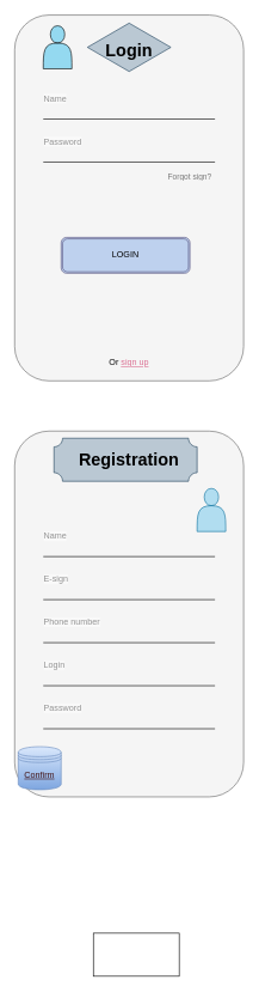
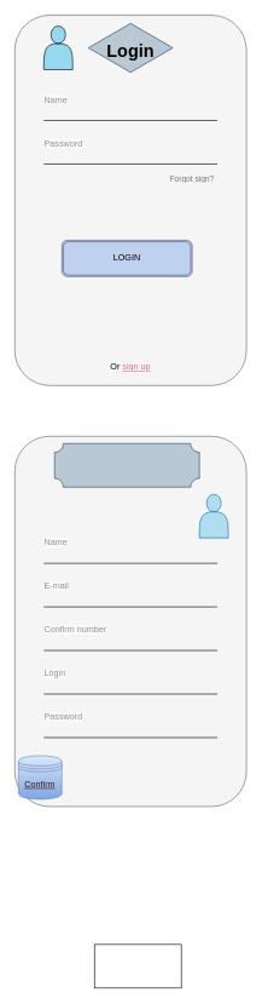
  <mxCell id="0" />
  <mxCell id="1" parent="0" />
  <mxCell id="2" value="" style="rounded=1;whiteSpace=wrap;html=1;direction=south;glass=0;fillColor=#f5f5f5;fontColor=#333333;strokeColor=#666666;shadow=0;" vertex="1" parent="1"><mxGeometry x="20" y="20" width="320" height="510" as="geometry" /></mxCell>
  <mxCell id="3" value="" style="html=1;whiteSpace=wrap;aspect=fixed;shape=isoRectangle;fillStyle=solid;fillColor=#bac8d3;strokeColor=#23445d;" vertex="1" parent="1"><mxGeometry x="121.67" y="30" width="116.66" height="70" as="geometry" /></mxCell>
  <mxCell id="4" value="Name" style="line;strokeWidth=1;html=1;perimeter=backbonePerimeter;points=[];outlineConnect=0;align=left;verticalAlign=bottom;horizontal=1;spacingTop=8;spacing=26;spacingLeft=-25;textOpacity=40;" vertex="1" parent="1"><mxGeometry x="60" y="160" width="240" height="10" as="geometry" /></mxCell>
  <mxCell id="5" value="Password" style="line;strokeWidth=1;html=1;perimeter=backbonePerimeter;points=[];outlineConnect=0;align=left;spacing=26;verticalAlign=bottom;spacingLeft=-25;spacingRight=0;textOpacity=40;" vertex="1" parent="1"><mxGeometry x="60" y="220" width="240" height="10" as="geometry" /></mxCell>
  <mxCell id="6" value="&lt;h1&gt;Login&lt;/h1&gt;" style="text;html=1;strokeColor=none;fillColor=none;spacing=5;spacingTop=-20;whiteSpace=wrap;overflow=hidden;rounded=0;align=center;" vertex="1" parent="1"><mxGeometry x="85" y="50" width="190" height="40" as="geometry" /></mxCell>
  <mxCell id="7" value="" style="shape=actor;whiteSpace=wrap;html=1;fillColor=#94d9f0;" vertex="1" parent="1"><mxGeometry x="60" y="35" width="40" height="60" as="geometry" /></mxCell>
  <mxCell id="8" value="LOGIN" style="shape=ext;double=1;rounded=1;whiteSpace=wrap;html=1;fillColor=#bed1ee;strokeColor=#56517e;" vertex="1" parent="1"><mxGeometry x="85" y="330" width="180" height="50" as="geometry" /></mxCell>
  <mxCell id="9" value="Forgot sign?" style="text;html=1;strokeColor=none;fillColor=none;align=center;verticalAlign=middle;whiteSpace=wrap;rounded=0;opacity=30;textOpacity=50;fontSize=11;" vertex="1" parent="1"><mxGeometry x="210" y="230" width="110" height="30" as="geometry" /></mxCell>
  <mxCell id="10" value="&lt;font color=&quot;#080808&quot;&gt;Or &lt;/font&gt;&lt;u&gt;sign up&lt;/u&gt;" style="text;html=1;align=center;verticalAlign=middle;whiteSpace=wrap;rounded=0;fontColor=#db7093;" vertex="1" parent="1"><mxGeometry x="115" y="490" width="130" height="30" as="geometry" /></mxCell>
  <mxCell id="11" value="" style="rounded=1;whiteSpace=wrap;html=1;direction=south;glass=0;fillColor=#f5f5f5;fontColor=#333333;strokeColor=#666666;" vertex="1" parent="1"><mxGeometry x="20" y="600" width="320" height="510" as="geometry" /></mxCell>
  <mxCell id="12" value="" style="verticalLabelPosition=bottom;verticalAlign=top;html=1;shape=mxgraph.basic.plaque;dx=6;whiteSpace=wrap;fillColor=#bac8d3;strokeColor=#23445d;" vertex="1" parent="1"><mxGeometry x="75" y="610" width="200" height="60" as="geometry" /></mxCell>
- <mxCell id="13" value="&lt;h1&gt;Registration&lt;/h1&gt;" style="text;html=1;strokeColor=none;fillColor=none;spacing=5;spacingTop=-20;whiteSpace=wrap;overflow=hidden;rounded=0;align=center;" vertex="1" parent="1"><mxGeometry x="85" y="620" width="190" height="40" as="geometry" /></mxCell>
  <mxCell id="14" value="Name" style="line;strokeWidth=1;html=1;perimeter=backbonePerimeter;points=[];outlineConnect=0;align=left;verticalAlign=bottom;horizontal=1;spacingTop=8;spacing=26;spacingLeft=-25;textOpacity=40;" vertex="1" parent="1"><mxGeometry x="60" y="770" width="240" height="10" as="geometry" /></mxCell>
- <mxCell id="15" value="Phone number" style="line;strokeWidth=1;html=1;perimeter=backbonePerimeter;points=[];outlineConnect=0;align=left;verticalAlign=bottom;horizontal=1;spacingTop=8;spacing=26;spacingLeft=-25;textOpacity=40;" vertex="1" parent="1"><mxGeometry x="60" y="890" width="240" height="10" as="geometry" /></mxCell>
+ <mxCell id="15" value="Confirm number" style="line;strokeWidth=1;html=1;perimeter=backbonePerimeter;points=[];outlineConnect=0;align=left;verticalAlign=bottom;horizontal=1;spacingTop=8;spacing=26;spacingLeft=-25;textOpacity=40;" vertex="1" parent="1"><mxGeometry x="60" y="890" width="240" height="10" as="geometry" /></mxCell>
  <mxCell id="16" value="Login" style="line;strokeWidth=1;html=1;perimeter=backbonePerimeter;points=[];outlineConnect=0;align=left;verticalAlign=bottom;horizontal=1;spacingTop=8;spacing=26;spacingLeft=-25;textOpacity=40;" vertex="1" parent="1"><mxGeometry x="60" y="950" width="240" height="10" as="geometry" /></mxCell>
  <mxCell id="17" value="Password" style="line;strokeWidth=1;html=1;perimeter=backbonePerimeter;points=[];outlineConnect=0;align=left;verticalAlign=bottom;horizontal=1;spacingTop=8;spacing=26;spacingLeft=-25;textOpacity=40;" vertex="1" parent="1"><mxGeometry x="60" y="1010" width="240" height="10" as="geometry" /></mxCell>
- <mxCell id="18" value="E-sign" style="line;strokeWidth=1;html=1;perimeter=backbonePerimeter;points=[];outlineConnect=0;align=left;verticalAlign=bottom;horizontal=1;spacingTop=8;spacing=26;spacingLeft=-25;textOpacity=40;" vertex="1" parent="1"><mxGeometry x="60" y="830" width="240" height="10" as="geometry" /></mxCell>
+ <mxCell id="18" value="E-mail" style="line;strokeWidth=1;html=1;perimeter=backbonePerimeter;points=[];outlineConnect=0;align=left;verticalAlign=bottom;horizontal=1;spacingTop=8;spacing=26;spacingLeft=-25;textOpacity=40;" vertex="1" parent="1"><mxGeometry x="60" y="830" width="240" height="10" as="geometry" /></mxCell>
  <mxCell id="19" value="Confirm" style="shape=datastore;whiteSpace=wrap;html=1;labelBorderColor=none;fontStyle=4;fillColor=#dae8fc;gradientColor=#7ea6e0;strokeColor=#6c8ebf;fontColor=#421010;" vertex="1" parent="1"><mxGeometry x="25" y="1040" width="60" height="60" as="geometry" /></mxCell>
  <mxCell id="20" value="" style="shape=actor;whiteSpace=wrap;html=1;fillColor=#b1ddf0;strokeColor=#10739e;" vertex="1" parent="1"><mxGeometry x="275" y="680" width="40" height="60" as="geometry" /></mxCell>
  <mxCell id="21" value="" style="rounded=0;whiteSpace=wrap;html=1;" vertex="1" parent="1"><mxGeometry x="130" y="1300" width="120" height="60" as="geometry" /></mxCell>
